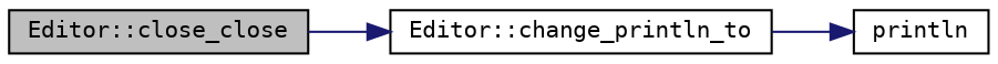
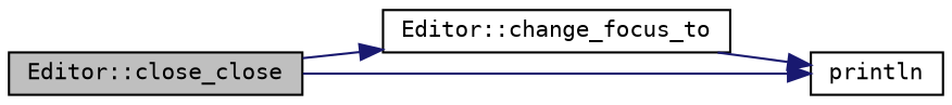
  digraph {
    fontname="DejaVu Sans Mono"
    rankdir=LR
    node [color=black fillcolor=white fontname="DejaVu Sans Mono" fontsize=10 shape=record style=filled]
    edge [color=midnightblue fontname="DejaVu Sans Mono" fontsize=10 labelfontname=Helvetica labelfontsize=10 style=solid]
    n1 [fillcolor=grey75 fontcolor=black height=0.2 label="Editor::close_close" width=0.4]
-   n2 [height=0.2 label="Editor::change_println_to" width=0.4]
+   n2 [height=0.2 label="Editor::change_focus_to" width=0.4]
    n3 [height=0.2 label=println width=0.4]
    n1 -> n2
+   n1 -> n3
    n2 -> n3
  }
